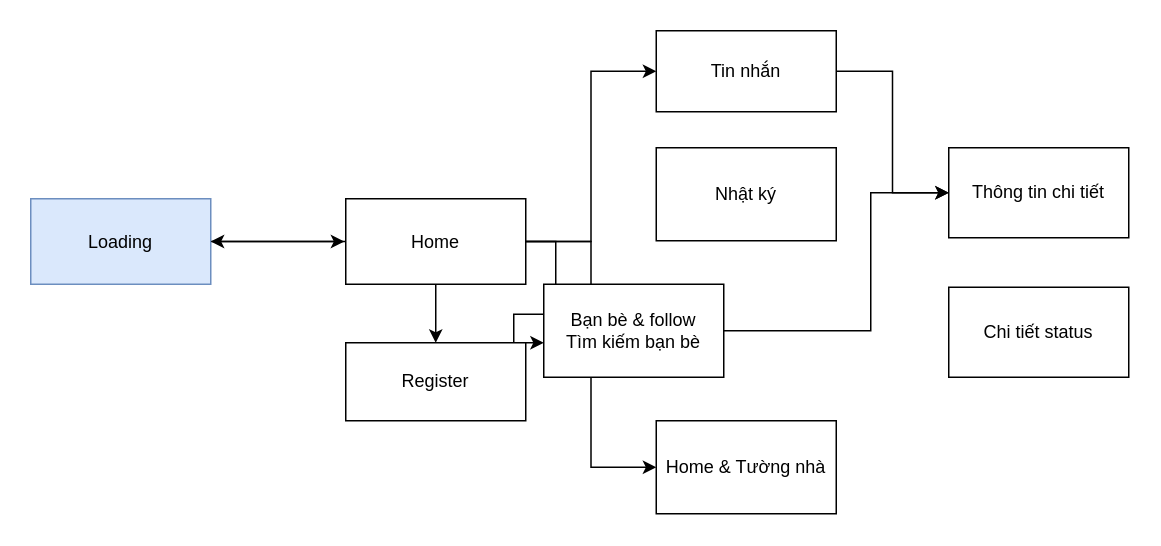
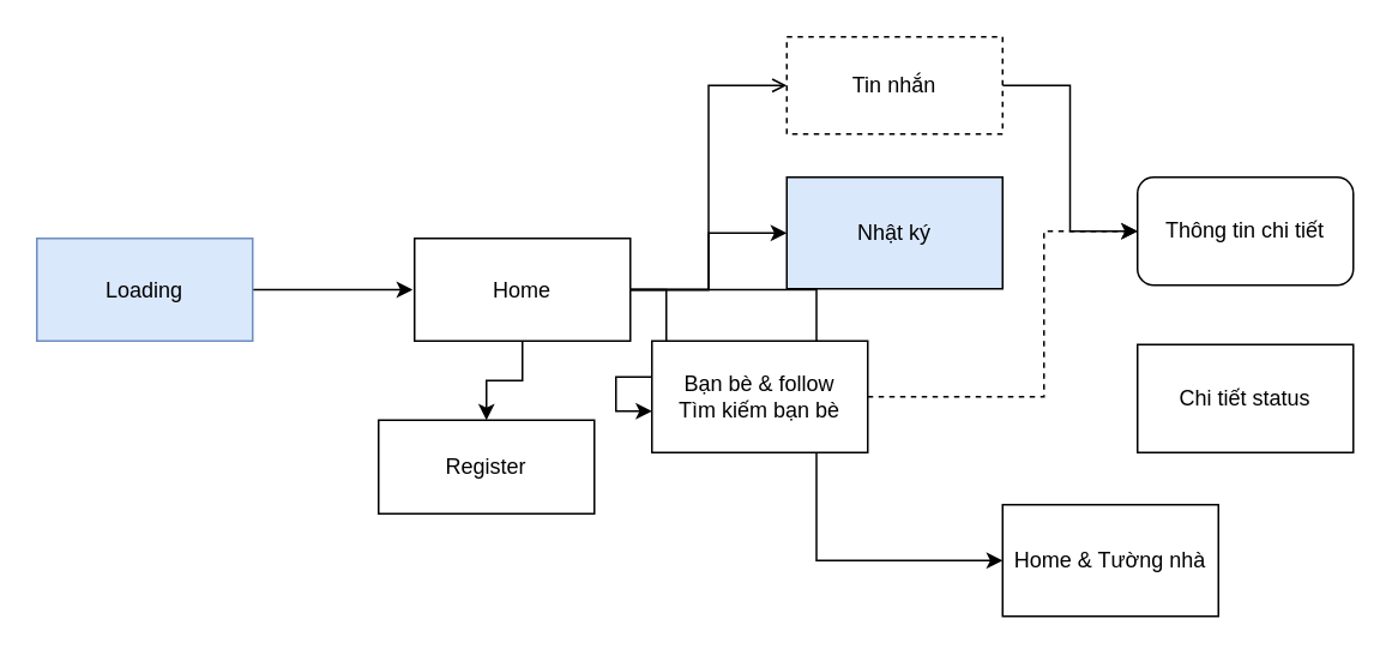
  <mxCell id="0" />
  <mxCell id="1" parent="0" />
  <mxCell id="2" style="edgeStyle=orthogonalEdgeStyle;rounded=0;orthogonalLoop=1;jettySize=auto;html=1;" edge="1" parent="1" source="3"><mxGeometry relative="1" as="geometry"><mxPoint x="229" y="160.5" as="targetPoint" /></mxGeometry></mxCell>
  <mxCell id="3" value="Loading" style="rounded=0;whiteSpace=wrap;html=1;fillColor=#dae8fc;strokeColor=#6c8ebf;" vertex="1" parent="1"><mxGeometry x="20" y="132" width="120" height="57" as="geometry" /></mxCell>
  <mxCell id="4" style="edgeStyle=orthogonalEdgeStyle;rounded=0;orthogonalLoop=1;jettySize=auto;html=1;entryX=0.5;entryY=0;entryDx=0;entryDy=0;" edge="1" parent="1" source="9" target="10"><mxGeometry relative="1" as="geometry" /></mxCell>
- <mxCell id="5" style="edgeStyle=orthogonalEdgeStyle;rounded=0;orthogonalLoop=1;jettySize=auto;html=1;" edge="1" parent="1" source="9" target="3"><mxGeometry relative="1" as="geometry" /></mxCell>
+ <mxCell id="5" style="edgeStyle=orthogonalEdgeStyle;rounded=0;orthogonalLoop=1;jettySize=auto;html=1;entryX=0;entryY=0.5;entryDx=0;entryDy=0;" edge="1" parent="1" source="9" target="11"><mxGeometry relative="1" as="geometry" /></mxCell>
  <mxCell id="6" style="edgeStyle=orthogonalEdgeStyle;rounded=0;orthogonalLoop=1;jettySize=auto;html=1;entryX=0;entryY=0.629;entryDx=0;entryDy=0;entryPerimeter=0;" edge="1" parent="1" source="9" target="15"><mxGeometry relative="1" as="geometry" /></mxCell>
- <mxCell id="7" style="edgeStyle=orthogonalEdgeStyle;rounded=0;orthogonalLoop=1;jettySize=auto;html=1;entryX=0;entryY=0.5;entryDx=0;entryDy=0;" edge="1" parent="1" source="9" target="13"><mxGeometry relative="1" as="geometry" /></mxCell>
+ <mxCell id="7" style="edgeStyle=orthogonalEdgeStyle;rounded=0;orthogonalLoop=1;jettySize=auto;html=1;entryX=0;entryY=0.5;entryDx=0;entryDy=0;endArrow=open;" edge="1" parent="1" source="9" target="13"><mxGeometry relative="1" as="geometry" /></mxCell>
  <mxCell id="8" style="edgeStyle=orthogonalEdgeStyle;rounded=0;orthogonalLoop=1;jettySize=auto;html=1;entryX=0;entryY=0.5;entryDx=0;entryDy=0;" edge="1" parent="1" source="9" target="16"><mxGeometry relative="1" as="geometry" /></mxCell>
  <mxCell id="9" value="Home" style="rounded=0;whiteSpace=wrap;html=1;" vertex="1" parent="1"><mxGeometry x="230" y="132" width="120" height="57" as="geometry" /></mxCell>
- <mxCell id="10" value="Register" style="rounded=0;whiteSpace=wrap;html=1;" vertex="1" parent="1"><mxGeometry x="230" y="228" width="120" height="52" as="geometry" /></mxCell>
- <mxCell id="11" value="Nhật ký" style="rounded=0;whiteSpace=wrap;html=1;" vertex="1" parent="1"><mxGeometry x="437" y="98" width="120" height="62" as="geometry" /></mxCell>
+ <mxCell id="10" value="Register" style="rounded=0;whiteSpace=wrap;html=1;" vertex="1" parent="1"><mxGeometry x="210" y="233" width="120" height="52" as="geometry" /></mxCell>
+ <mxCell id="11" value="Nhật ký" style="rounded=0;whiteSpace=wrap;html=1;fillColor=#dae8fc;" vertex="1" parent="1"><mxGeometry x="437" y="98" width="120" height="62" as="geometry" /></mxCell>
  <mxCell id="12" style="edgeStyle=orthogonalEdgeStyle;rounded=0;orthogonalLoop=1;jettySize=auto;html=1;entryX=0;entryY=0.5;entryDx=0;entryDy=0;" edge="1" parent="1" source="13" target="17"><mxGeometry relative="1" as="geometry" /></mxCell>
- <mxCell id="13" value="Tin nhắn" style="rounded=0;whiteSpace=wrap;html=1;" vertex="1" parent="1"><mxGeometry x="437" y="20" width="120" height="54" as="geometry" /></mxCell>
- <mxCell id="14" style="edgeStyle=orthogonalEdgeStyle;rounded=0;orthogonalLoop=1;jettySize=auto;html=1;entryX=0;entryY=0.5;entryDx=0;entryDy=0;" edge="1" parent="1" source="15" target="17"><mxGeometry relative="1" as="geometry"><Array as="points"><mxPoint x="580" y="220" /><mxPoint x="580" y="128" /></Array></mxGeometry></mxCell>
+ <mxCell id="13" value="Tin nhắn" style="rounded=0;whiteSpace=wrap;html=1;dashed=1;" vertex="1" parent="1"><mxGeometry x="437" y="20" width="120" height="54" as="geometry" /></mxCell>
+ <mxCell id="14" style="edgeStyle=orthogonalEdgeStyle;rounded=0;orthogonalLoop=1;jettySize=auto;html=1;entryX=0;entryY=0.5;entryDx=0;entryDy=0;dashed=1;" edge="1" parent="1" source="15" target="17"><mxGeometry relative="1" as="geometry"><Array as="points"><mxPoint x="580" y="220" /><mxPoint x="580" y="128" /></Array></mxGeometry></mxCell>
  <mxCell id="15" value="Bạn bè &amp;amp; follow&lt;br&gt;Tìm kiếm bạn bè" style="rounded=0;whiteSpace=wrap;html=1;" vertex="1" parent="1"><mxGeometry x="362" y="189" width="120" height="62" as="geometry" /></mxCell>
- <mxCell id="16" value="Home &amp;amp; Tường nhà" style="rounded=0;whiteSpace=wrap;html=1;" vertex="1" parent="1"><mxGeometry x="437" y="280" width="120" height="62" as="geometry" /></mxCell>
- <mxCell id="17" value="Thông tin chi tiết" style="rounded=0;whiteSpace=wrap;html=1;" vertex="1" parent="1"><mxGeometry x="632" y="98" width="120" height="60" as="geometry" /></mxCell>
+ <mxCell id="16" value="Home &amp;amp; Tường nhà" style="rounded=0;whiteSpace=wrap;html=1;" vertex="1" parent="1"><mxGeometry x="557" y="280" width="120" height="62" as="geometry" /></mxCell>
+ <mxCell id="17" value="Thông tin chi tiết" style="whiteSpace=wrap;html=1;rounded=1;" vertex="1" parent="1"><mxGeometry x="632" y="98" width="120" height="60" as="geometry" /></mxCell>
  <mxCell id="18" value="Chi tiết status" style="rounded=0;whiteSpace=wrap;html=1;" vertex="1" parent="1"><mxGeometry x="632" y="191" width="120" height="60" as="geometry" /></mxCell>
